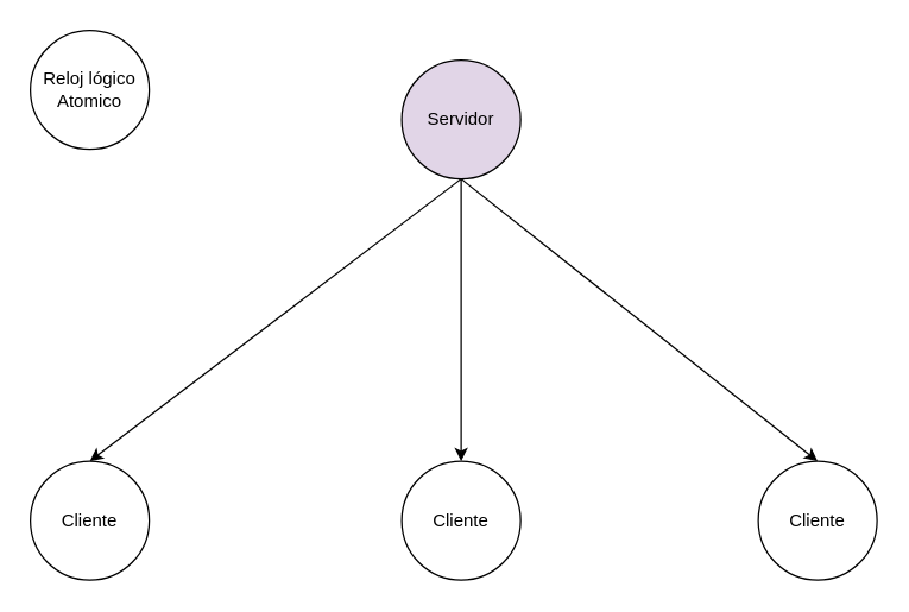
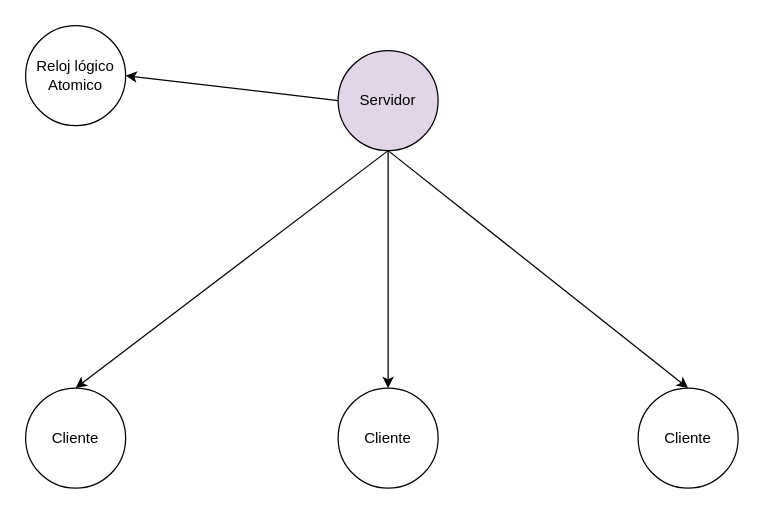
  <mxCell id="0" />
  <mxCell id="1" parent="0" />
  <mxCell id="2" style="rounded=0;orthogonalLoop=1;jettySize=auto;html=1;exitX=0.5;exitY=1;exitDx=0;exitDy=0;entryX=0.5;entryY=0;entryDx=0;entryDy=0;" edge="1" parent="1" source="6" target="7"><mxGeometry relative="1" as="geometry" /></mxCell>
  <mxCell id="3" style="rounded=0;orthogonalLoop=1;jettySize=auto;html=1;exitX=0.5;exitY=1;exitDx=0;exitDy=0;entryX=0.5;entryY=0;entryDx=0;entryDy=0;" edge="1" parent="1" source="6" target="8"><mxGeometry relative="1" as="geometry" /></mxCell>
  <mxCell id="4" style="rounded=0;orthogonalLoop=1;jettySize=auto;html=1;exitX=0.5;exitY=1;exitDx=0;exitDy=0;entryX=0.5;entryY=0;entryDx=0;entryDy=0;" edge="1" parent="1" source="6" target="9"><mxGeometry relative="1" as="geometry" /></mxCell>
+ <mxCell id="5" style="rounded=0;orthogonalLoop=1;jettySize=auto;html=1;exitX=0;exitY=0.5;exitDx=0;exitDy=0;entryX=1;entryY=0.5;entryDx=0;entryDy=0;" edge="1" parent="1" source="6" target="10"><mxGeometry relative="1" as="geometry" /></mxCell>
  <mxCell id="6" value="Servidor" style="ellipse;whiteSpace=wrap;html=1;aspect=fixed;fillColor=#e1d5e7;" vertex="1" parent="1"><mxGeometry x="270" y="40" width="80" height="80" as="geometry" /></mxCell>
  <mxCell id="7" value="Cliente" style="ellipse;whiteSpace=wrap;html=1;aspect=fixed;" vertex="1" parent="1"><mxGeometry x="20" y="310" width="80" height="80" as="geometry" /></mxCell>
  <mxCell id="8" value="Cliente" style="ellipse;whiteSpace=wrap;html=1;aspect=fixed;" vertex="1" parent="1"><mxGeometry x="270" y="310" width="80" height="80" as="geometry" /></mxCell>
  <mxCell id="9" value="Cliente" style="ellipse;whiteSpace=wrap;html=1;aspect=fixed;" vertex="1" parent="1"><mxGeometry x="510" y="310" width="80" height="80" as="geometry" /></mxCell>
  <mxCell id="10" value="Reloj lógico&lt;div&gt;Atomico&lt;/div&gt;" style="ellipse;whiteSpace=wrap;html=1;aspect=fixed;" vertex="1" parent="1"><mxGeometry x="20" y="20" width="80" height="80" as="geometry" /></mxCell>
